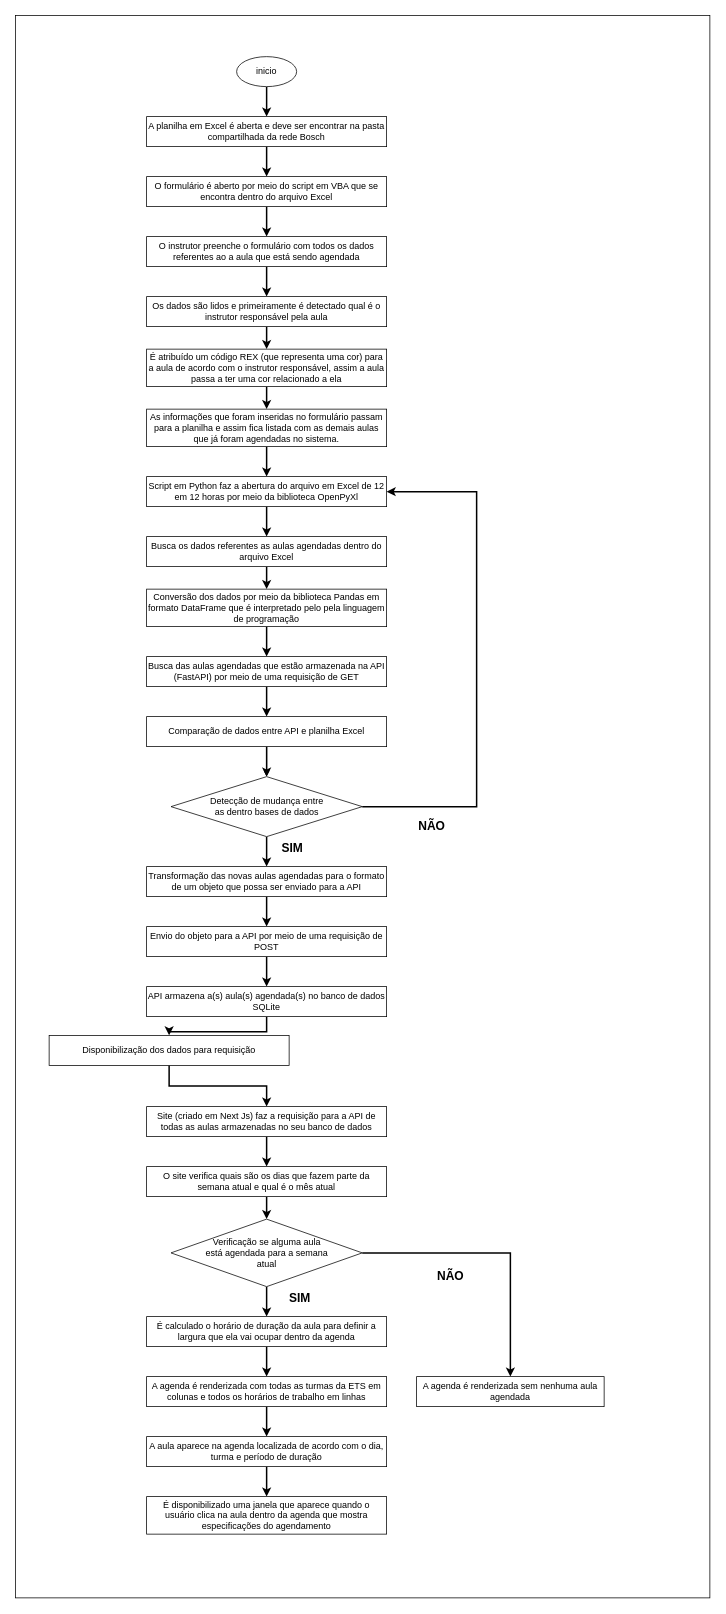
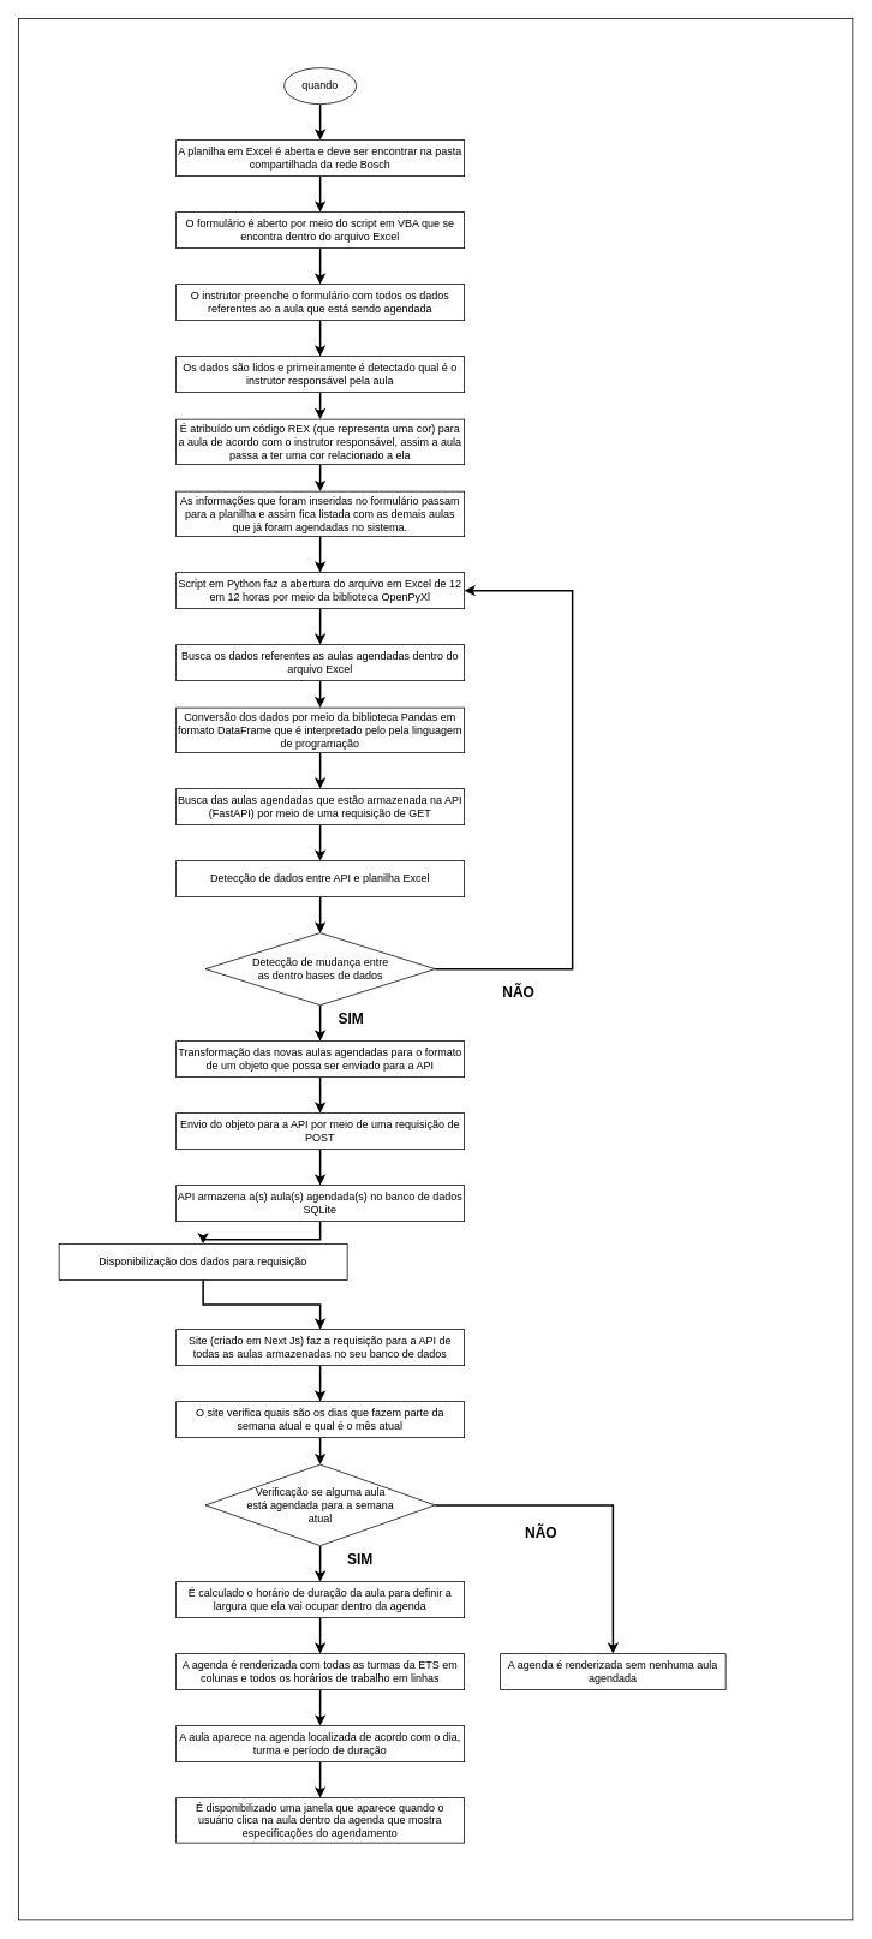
  <mxCell id="0" />
  <mxCell id="1" parent="0" />
  <mxCell id="2" value="" style="rounded=0;whiteSpace=wrap;html=1;" vertex="1" parent="1"><mxGeometry x="20" y="20" width="926" height="2110" as="geometry" /></mxCell>
  <mxCell id="3" value="" style="edgeStyle=orthogonalEdgeStyle;rounded=0;orthogonalLoop=1;jettySize=auto;html=1;strokeWidth=2;" edge="1" parent="1" source="4" target="6"><mxGeometry relative="1" as="geometry" /></mxCell>
- <mxCell id="4" value="inicio" style="ellipse;whiteSpace=wrap;html=1;" vertex="1" parent="1"><mxGeometry x="315" y="75" width="80" height="40" as="geometry" /></mxCell>
+ <mxCell id="4" value="quando" style="ellipse;whiteSpace=wrap;html=1;" vertex="1" parent="1"><mxGeometry x="315" y="75" width="80" height="40" as="geometry" /></mxCell>
  <mxCell id="5" value="" style="edgeStyle=orthogonalEdgeStyle;rounded=0;orthogonalLoop=1;jettySize=auto;html=1;strokeWidth=2;" edge="1" parent="1" source="6" target="8"><mxGeometry relative="1" as="geometry" /></mxCell>
  <mxCell id="6" value="A planilha em Excel é aberta e deve ser encontrar na pasta compartilhada da rede Bosch" style="rounded=0;whiteSpace=wrap;html=1;" vertex="1" parent="1"><mxGeometry x="195" y="155" width="320" height="40" as="geometry" /></mxCell>
  <mxCell id="7" value="" style="edgeStyle=orthogonalEdgeStyle;rounded=0;orthogonalLoop=1;jettySize=auto;html=1;strokeWidth=2;" edge="1" parent="1" source="8" target="10"><mxGeometry relative="1" as="geometry" /></mxCell>
  <mxCell id="8" value="O formulário é aberto por meio do script em VBA que se encontra dentro do arquivo Excel" style="rounded=0;whiteSpace=wrap;html=1;" vertex="1" parent="1"><mxGeometry x="195" y="235" width="320" height="40" as="geometry" /></mxCell>
  <mxCell id="9" style="edgeStyle=orthogonalEdgeStyle;rounded=0;orthogonalLoop=1;jettySize=auto;html=1;strokeWidth=2;" edge="1" parent="1" source="10" target="12"><mxGeometry relative="1" as="geometry" /></mxCell>
  <mxCell id="10" value="&lt;div&gt;O instrutor preenche o formulário com todos os dados referentes ao a aula que está sendo agendada&lt;/div&gt;" style="rounded=0;whiteSpace=wrap;html=1;" vertex="1" parent="1"><mxGeometry x="195" y="315" width="320" height="40" as="geometry" /></mxCell>
  <mxCell id="11" style="edgeStyle=orthogonalEdgeStyle;rounded=0;orthogonalLoop=1;jettySize=auto;html=1;entryX=0.5;entryY=0;entryDx=0;entryDy=0;strokeWidth=2;" edge="1" parent="1" source="12" target="14"><mxGeometry relative="1" as="geometry" /></mxCell>
  <mxCell id="12" value="Os dados são lidos e primeiramente é detectado qual é o instrutor responsável pela aula" style="rounded=0;whiteSpace=wrap;html=1;" vertex="1" parent="1"><mxGeometry x="195" y="395" width="320" height="40" as="geometry" /></mxCell>
  <mxCell id="13" style="edgeStyle=orthogonalEdgeStyle;rounded=0;orthogonalLoop=1;jettySize=auto;html=1;exitX=0.5;exitY=1;exitDx=0;exitDy=0;entryX=0.5;entryY=0;entryDx=0;entryDy=0;strokeWidth=2;" edge="1" parent="1" source="14" target="16"><mxGeometry relative="1" as="geometry" /></mxCell>
  <mxCell id="14" value="É atribuído um código REX (que representa uma cor) para a aula de acordo com o instrutor responsável, assim a aula passa a ter uma cor relacionado a ela" style="rounded=0;whiteSpace=wrap;html=1;" vertex="1" parent="1"><mxGeometry x="195" y="465" width="320" height="50" as="geometry" /></mxCell>
  <mxCell id="15" value="" style="edgeStyle=orthogonalEdgeStyle;rounded=0;orthogonalLoop=1;jettySize=auto;html=1;strokeWidth=2;entryX=0.5;entryY=0;entryDx=0;entryDy=0;" edge="1" parent="1" source="16" target="20"><mxGeometry relative="1" as="geometry" /></mxCell>
  <mxCell id="16" value="As informações que foram inseridas no formulário passam para a planilha e assim fica listada com as demais aulas que já foram agendadas no sistema." style="rounded=0;whiteSpace=wrap;html=1;" vertex="1" parent="1"><mxGeometry x="195" y="545" width="320" height="50" as="geometry" /></mxCell>
  <mxCell id="17" value="" style="edgeStyle=orthogonalEdgeStyle;rounded=0;orthogonalLoop=1;jettySize=auto;html=1;strokeWidth=2;" edge="1" parent="1" source="18" target="22"><mxGeometry relative="1" as="geometry" /></mxCell>
  <mxCell id="18" value="Busca os dados referentes as aulas agendadas dentro do arquivo Excel" style="rounded=0;whiteSpace=wrap;html=1;" vertex="1" parent="1"><mxGeometry x="195" y="715" width="320" height="40" as="geometry" /></mxCell>
  <mxCell id="19" value="" style="edgeStyle=orthogonalEdgeStyle;rounded=0;orthogonalLoop=1;jettySize=auto;html=1;strokeWidth=2;" edge="1" parent="1" source="20" target="18"><mxGeometry relative="1" as="geometry" /></mxCell>
  <mxCell id="20" value="Script em Python faz a abertura do arquivo em Excel de 12 em 12 horas por meio da biblioteca OpenPyXl" style="rounded=0;whiteSpace=wrap;html=1;" vertex="1" parent="1"><mxGeometry x="195" y="635" width="320" height="40" as="geometry" /></mxCell>
  <mxCell id="21" value="" style="edgeStyle=orthogonalEdgeStyle;rounded=0;orthogonalLoop=1;jettySize=auto;html=1;strokeWidth=2;" edge="1" parent="1" source="22" target="27"><mxGeometry relative="1" as="geometry" /></mxCell>
  <mxCell id="22" value="Conversão dos dados por meio da biblioteca Pandas em formato DataFrame que é interpretado pelo pela linguagem de programação" style="rounded=0;whiteSpace=wrap;html=1;" vertex="1" parent="1"><mxGeometry x="195" y="785" width="320" height="50" as="geometry" /></mxCell>
  <mxCell id="23" value="" style="edgeStyle=orthogonalEdgeStyle;rounded=0;orthogonalLoop=1;jettySize=auto;html=1;strokeWidth=2;" edge="1" parent="1" source="25" target="32"><mxGeometry relative="1" as="geometry" /></mxCell>
  <mxCell id="24" style="edgeStyle=orthogonalEdgeStyle;rounded=0;orthogonalLoop=1;jettySize=auto;html=1;exitX=1;exitY=0.5;exitDx=0;exitDy=0;entryX=1;entryY=0.5;entryDx=0;entryDy=0;strokeWidth=2;" edge="1" parent="1" source="25" target="20"><mxGeometry relative="1" as="geometry"><mxPoint x="585" y="1075" as="sourcePoint" /><mxPoint x="645" y="675" as="targetPoint" /><Array as="points"><mxPoint x="635" y="1075" /><mxPoint x="635" y="655" /></Array></mxGeometry></mxCell>
  <mxCell id="25" value="&lt;div&gt;Detecção de mudança entre&lt;/div&gt;&lt;div&gt;as dentro bases de dados&lt;br&gt;&lt;/div&gt;" style="rhombus;whiteSpace=wrap;html=1;" vertex="1" parent="1"><mxGeometry x="227.5" y="1035" width="255" height="80" as="geometry" /></mxCell>
  <mxCell id="26" value="" style="edgeStyle=orthogonalEdgeStyle;rounded=0;orthogonalLoop=1;jettySize=auto;html=1;strokeWidth=2;" edge="1" parent="1" source="27" target="30"><mxGeometry relative="1" as="geometry" /></mxCell>
  <mxCell id="27" value="&lt;div&gt;Busca das aulas agendadas que estão armazenada na API (FastAPI) por meio de uma requisição de GET&lt;/div&gt;" style="rounded=0;whiteSpace=wrap;html=1;" vertex="1" parent="1"><mxGeometry x="195" y="875" width="320" height="40" as="geometry" /></mxCell>
  <mxCell id="28" value="" style="edgeStyle=orthogonalEdgeStyle;rounded=0;orthogonalLoop=1;jettySize=auto;html=1;" edge="1" parent="1" source="30" target="25"><mxGeometry relative="1" as="geometry" /></mxCell>
  <mxCell id="29" value="" style="edgeStyle=orthogonalEdgeStyle;rounded=0;orthogonalLoop=1;jettySize=auto;html=1;strokeWidth=2;" edge="1" parent="1" source="30" target="25"><mxGeometry relative="1" as="geometry" /></mxCell>
- <mxCell id="30" value="Comparação de dados entre API e planilha Excel" style="rounded=0;whiteSpace=wrap;html=1;" vertex="1" parent="1"><mxGeometry x="195" y="955" width="320" height="40" as="geometry" /></mxCell>
+ <mxCell id="30" value="Detecção de dados entre API e planilha Excel" style="rounded=0;whiteSpace=wrap;html=1;" vertex="1" parent="1"><mxGeometry x="195" y="955" width="320" height="40" as="geometry" /></mxCell>
  <mxCell id="31" value="" style="edgeStyle=orthogonalEdgeStyle;rounded=0;orthogonalLoop=1;jettySize=auto;html=1;strokeWidth=2;" edge="1" parent="1" source="32" target="36"><mxGeometry relative="1" as="geometry" /></mxCell>
  <mxCell id="32" value="Transformação das novas aulas agendadas para o formato de um objeto que possa ser enviado para a API" style="rounded=0;whiteSpace=wrap;html=1;" vertex="1" parent="1"><mxGeometry x="195" y="1155" width="320" height="40" as="geometry" /></mxCell>
  <mxCell id="33" value="&lt;font style=&quot;font-size: 16px;&quot;&gt;&lt;b&gt;SIM&lt;/b&gt;&lt;/font&gt;" style="text;html=1;align=center;verticalAlign=middle;resizable=0;points=[];autosize=1;strokeColor=none;fillColor=none;" vertex="1" parent="1"><mxGeometry x="364" y="1115" width="50" height="30" as="geometry" /></mxCell>
  <mxCell id="34" value="&lt;font style=&quot;font-size: 16px;&quot;&gt;&lt;b&gt;NÃO&lt;/b&gt;&lt;/font&gt;" style="text;html=1;align=center;verticalAlign=middle;resizable=0;points=[];autosize=1;strokeColor=none;fillColor=none;" vertex="1" parent="1"><mxGeometry x="545" y="1085" width="60" height="30" as="geometry" /></mxCell>
  <mxCell id="35" value="" style="edgeStyle=orthogonalEdgeStyle;rounded=0;orthogonalLoop=1;jettySize=auto;html=1;strokeWidth=2;" edge="1" parent="1" source="36" target="38"><mxGeometry relative="1" as="geometry" /></mxCell>
  <mxCell id="36" value="Envio do objeto para a API por meio de uma requisição de POST" style="rounded=0;whiteSpace=wrap;html=1;" vertex="1" parent="1"><mxGeometry x="195" y="1235" width="320" height="40" as="geometry" /></mxCell>
  <mxCell id="37" value="" style="edgeStyle=orthogonalEdgeStyle;rounded=0;orthogonalLoop=1;jettySize=auto;html=1;strokeWidth=2;" edge="1" parent="1" source="38" target="40"><mxGeometry relative="1" as="geometry" /></mxCell>
  <mxCell id="38" value="API armazena a(s) aula(s) agendada(s) no banco de dados SQLite" style="rounded=0;whiteSpace=wrap;html=1;" vertex="1" parent="1"><mxGeometry x="195" y="1315" width="320" height="40" as="geometry" /></mxCell>
  <mxCell id="39" value="" style="edgeStyle=orthogonalEdgeStyle;rounded=0;orthogonalLoop=1;jettySize=auto;html=1;strokeWidth=2;" edge="1" parent="1" source="40" target="42"><mxGeometry relative="1" as="geometry" /></mxCell>
  <mxCell id="40" value="Disponibilização dos dados para requisição" style="rounded=0;whiteSpace=wrap;html=1;" vertex="1" parent="1"><mxGeometry x="65" y="1380" width="320" height="40" as="geometry" /></mxCell>
  <mxCell id="41" value="" style="edgeStyle=orthogonalEdgeStyle;rounded=0;orthogonalLoop=1;jettySize=auto;html=1;strokeWidth=2;" edge="1" parent="1" source="42" target="44"><mxGeometry relative="1" as="geometry" /></mxCell>
  <mxCell id="42" value="Site (criado em Next Js) faz a requisição para a API de todas as aulas armazenadas no seu banco de dados" style="rounded=0;whiteSpace=wrap;html=1;" vertex="1" parent="1"><mxGeometry x="195" y="1475" width="320" height="40" as="geometry" /></mxCell>
  <mxCell id="43" value="" style="edgeStyle=orthogonalEdgeStyle;rounded=0;orthogonalLoop=1;jettySize=auto;html=1;strokeWidth=2;" edge="1" parent="1" source="44" target="47"><mxGeometry relative="1" as="geometry" /></mxCell>
  <mxCell id="44" value="O site verifica quais são os dias que fazem parte da semana atual e qual é o mês atual" style="rounded=0;whiteSpace=wrap;html=1;" vertex="1" parent="1"><mxGeometry x="195" y="1555" width="320" height="40" as="geometry" /></mxCell>
  <mxCell id="45" value="" style="edgeStyle=orthogonalEdgeStyle;rounded=0;orthogonalLoop=1;jettySize=auto;html=1;strokeWidth=2;" edge="1" parent="1" source="47" target="49"><mxGeometry relative="1" as="geometry" /></mxCell>
  <mxCell id="46" style="edgeStyle=orthogonalEdgeStyle;rounded=0;orthogonalLoop=1;jettySize=auto;html=1;exitX=1;exitY=0.5;exitDx=0;exitDy=0;strokeWidth=2;" edge="1" parent="1" source="47" target="55"><mxGeometry relative="1" as="geometry" /></mxCell>
  <mxCell id="47" value="&lt;div&gt;Verificação se alguma aula&lt;/div&gt;&lt;div&gt;está agendada para a semana&lt;/div&gt;&lt;div&gt;atual&lt;br&gt;&lt;/div&gt;" style="rhombus;whiteSpace=wrap;html=1;" vertex="1" parent="1"><mxGeometry x="227.5" y="1625" width="255" height="90" as="geometry" /></mxCell>
  <mxCell id="48" value="" style="edgeStyle=orthogonalEdgeStyle;rounded=0;orthogonalLoop=1;jettySize=auto;html=1;strokeWidth=2;" edge="1" parent="1" source="49" target="52"><mxGeometry relative="1" as="geometry" /></mxCell>
  <mxCell id="49" value="É calculado o horário de duração da aula para definir a largura que ela vai ocupar dentro da agenda" style="rounded=0;whiteSpace=wrap;html=1;" vertex="1" parent="1"><mxGeometry x="195" y="1755" width="320" height="40" as="geometry" /></mxCell>
  <mxCell id="50" value="&lt;font style=&quot;font-size: 16px;&quot;&gt;&lt;b&gt;SIM&lt;/b&gt;&lt;/font&gt;" style="text;html=1;align=center;verticalAlign=middle;resizable=0;points=[];autosize=1;strokeColor=none;fillColor=none;" vertex="1" parent="1"><mxGeometry x="374" y="1715" width="50" height="30" as="geometry" /></mxCell>
  <mxCell id="51" value="" style="edgeStyle=orthogonalEdgeStyle;rounded=0;orthogonalLoop=1;jettySize=auto;html=1;strokeWidth=2;" edge="1" parent="1" source="52" target="54"><mxGeometry relative="1" as="geometry" /></mxCell>
  <mxCell id="52" value="A agenda é renderizada com todas as turmas da ETS em colunas e todos os horários de trabalho em linhas" style="rounded=0;whiteSpace=wrap;html=1;" vertex="1" parent="1"><mxGeometry x="195" y="1835" width="320" height="40" as="geometry" /></mxCell>
  <mxCell id="53" value="" style="edgeStyle=orthogonalEdgeStyle;rounded=0;orthogonalLoop=1;jettySize=auto;html=1;strokeWidth=2;" edge="1" parent="1" source="54" target="56"><mxGeometry relative="1" as="geometry" /></mxCell>
  <mxCell id="54" value="A aula aparece na agenda localizada de acordo com o dia, turma e período de duração" style="rounded=0;whiteSpace=wrap;html=1;" vertex="1" parent="1"><mxGeometry x="195" y="1915" width="320" height="40" as="geometry" /></mxCell>
  <mxCell id="55" value="A agenda é renderizada sem nenhuma aula agendada" style="rounded=0;whiteSpace=wrap;html=1;" vertex="1" parent="1"><mxGeometry x="555" y="1835" width="250" height="40" as="geometry" /></mxCell>
  <mxCell id="56" value="É disponibilizado uma janela que aparece quando o usuário clica na aula dentro da agenda que mostra especificações do agendamento" style="rounded=0;whiteSpace=wrap;html=1;" vertex="1" parent="1"><mxGeometry x="195" y="1995" width="320" height="50" as="geometry" /></mxCell>
  <mxCell id="57" value="&lt;font style=&quot;font-size: 16px;&quot;&gt;&lt;b&gt;NÃO&lt;/b&gt;&lt;/font&gt;" style="text;html=1;align=center;verticalAlign=middle;resizable=0;points=[];autosize=1;strokeColor=none;fillColor=none;" vertex="1" parent="1"><mxGeometry x="570" y="1685" width="60" height="30" as="geometry" /></mxCell>
